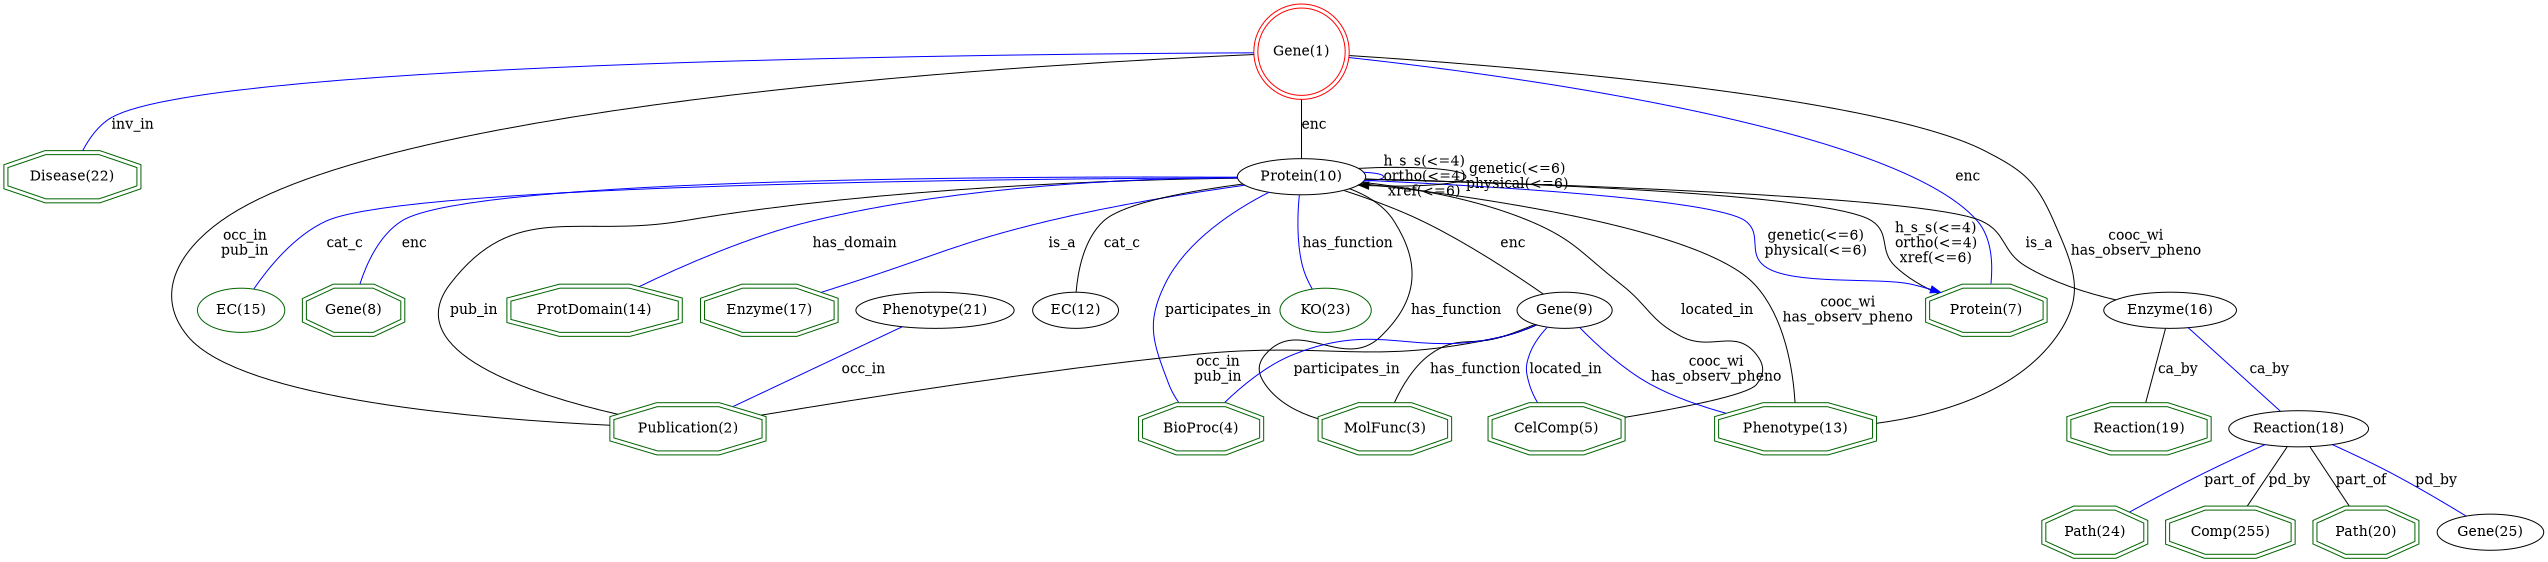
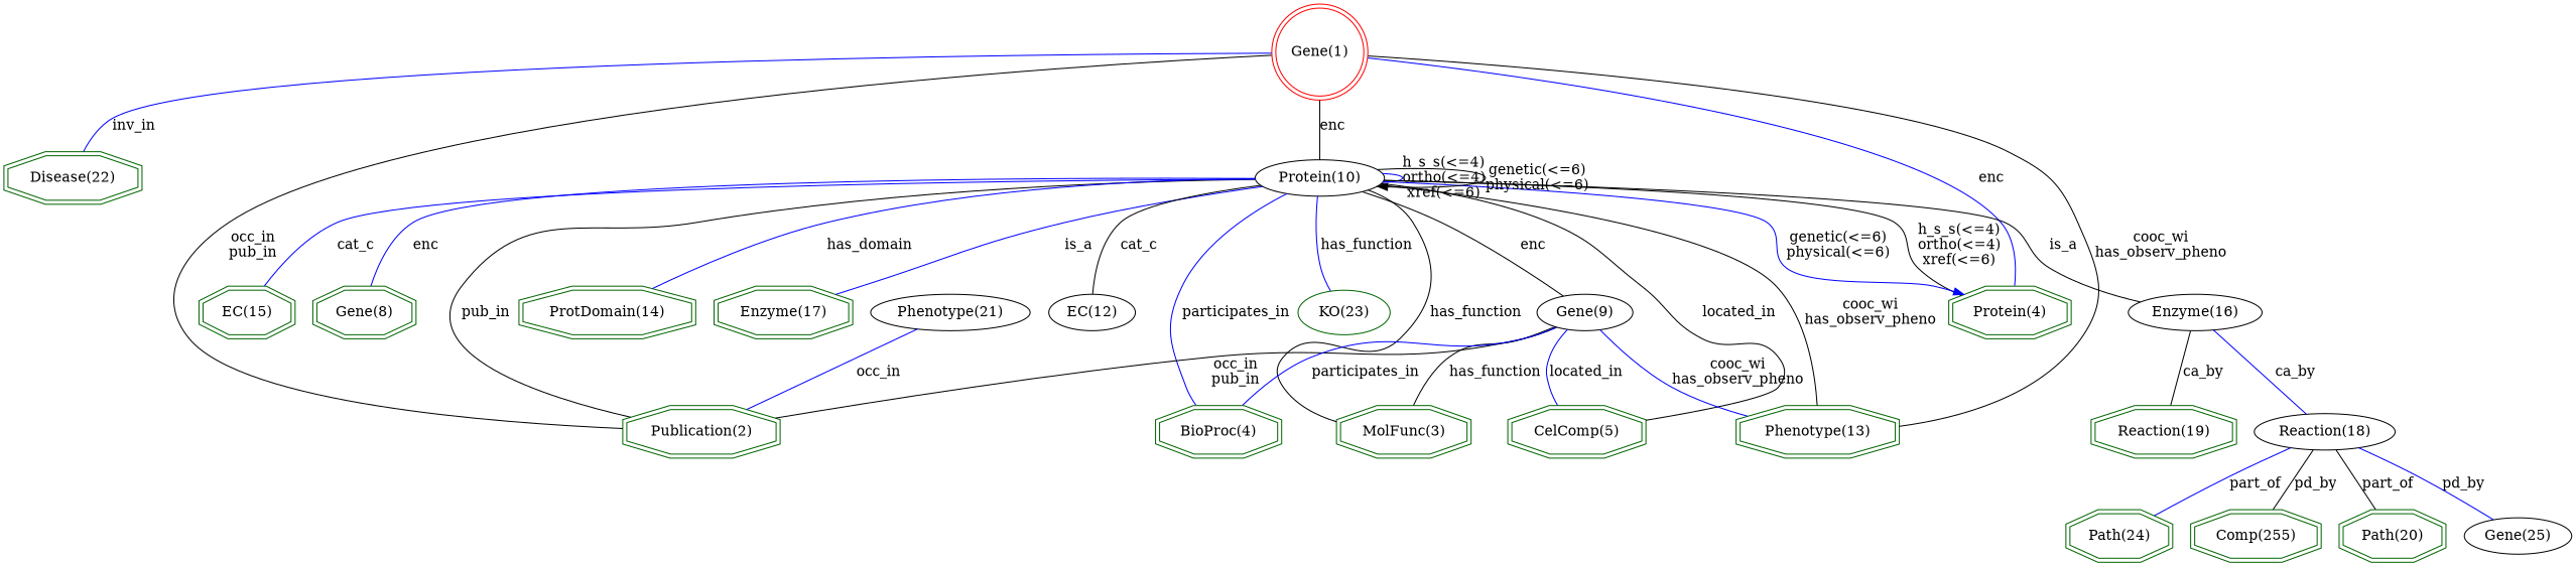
  digraph {
    rankdir=TB
    node [color=darkgreen shape=doubleoctagon]
    edge [arrowhead=none color=blue]
    "Path(24)" [height=0.61111 width=1.3422]
    "KO(23)" [height=0.61111 shape=ellipse width=1.2641]
    "Reaction(19)" [height=0.61111 width=1.8112]
    "MolFunc(3)" [height=0.61111 width=1.7331]
    "Disease(22)" [height=0.61111 width=1.694]
    "Comp(255)" [height=0.61111 width=1.6744]
    "Phenotype(13)" [height=0.61111 width=1.9871]
    "CelComp(5)" [height=0.61111 width=1.7721]
    "Publication(2)" [height=0.61111 width=1.948]
    "BioProc(4)" [height=0.61111 width=1.6158]
    "Gene(1)" [color=red height=1.2124 shape=doublecircle width=1.2124]
-   "Protein(7)" [height=0.61111 width=1.4986]
+   "Protein(7)" [height=0.61111 width=1.4986 label="Protein(4)"]
    "Protein(10)" [height=0.5 width=1.4082 color="" shape=""]
-   "EC(15)" [height=0.61111 shape=ellipse width=1.2054]
+   "EC(15)" [height=0.61111 width=1.2054]
    "Gene(8)" [height=0.61111 width=1.3031]
    "ProtDomain(14)" [height=0.61111 width=2.1825]
    "Enzyme(17)" [height=0.61111 width=1.7526]
    "Gene(9)" [height=0.5 width=1.1013 color="" shape=""]
    "EC(12)" [height=0.5 width=1.011 color="" shape=""]
    "Enzyme(16)" [height=0.5 width=1.5165 color="" shape=""]
    "Reaction(18)" [height=0.5 width=1.5707 color="" shape=""]
    "Path(20)" [height=0.61111 width=1.3422]
    n23 [height=0.5 label="Gene(25)" width=1.3179 color="" shape=""]
    "Phenotype(21)" [height=0.5 width=1.7332 color="" shape=""]
    "Gene(1)" -> "Disease(22)" [label=inv_in]
    "Gene(1)" -> "Phenotype(13)" [color=black label="cooc_wi\nhas_observ_pheno"]
    "Gene(1)" -> "Publication(2)" [color=black label="occ_in\npub_in"]
    "Gene(1)" -> "Protein(7)" [label=enc]
    "Gene(1)" -> "Protein(10)" [color=black label=enc]
    "Protein(10)" -> "KO(23)" [label=has_function]
    "Protein(10)" -> "MolFunc(3)" [color=black label=has_function]
    "Protein(10)" -> "Phenotype(13)" [color=black label="cooc_wi\nhas_observ_pheno"]
    "Protein(10)" -> "CelComp(5)" [color=black label=located_in]
    "Protein(10)" -> "Publication(2)" [color=black label=pub_in]
    "Protein(10)" -> "BioProc(4)" [label=participates_in]
    "Protein(10)" -> "Protein(7)" [color=black label="h_s_s(<=4)\northo(<=4)\nxref(<=6)"]
    "Protein(10)" -> "Protein(7)" [arrowhead=normal label="genetic(<=6)\nphysical(<=6)"]
    "Protein(10)" -> "Protein(10)" [label="h_s_s(<=4)\northo(<=4)\nxref(<=6)"]
    "Protein(10)" -> "Protein(10)" [arrowhead=normal color=black label="genetic(<=6)\nphysical(<=6)"]
    "Protein(10)" -> "EC(15)" [label=cat_c]
    "Protein(10)" -> "Gene(8)" [label=enc]
    "Protein(10)" -> "ProtDomain(14)" [label=has_domain]
    "Protein(10)" -> "Enzyme(17)" [label=is_a]
    "Protein(10)" -> "Gene(9)" [color=black label=enc]
    "Protein(10)" -> "EC(12)" [color=black label=cat_c]
    "Protein(10)" -> "Enzyme(16)" [color=black label=is_a]
    "Gene(9)" -> "MolFunc(3)" [color=black label=has_function]
    "Gene(9)" -> "Phenotype(13)" [label="cooc_wi\nhas_observ_pheno"]
    "Gene(9)" -> "CelComp(5)" [label=located_in]
    "Gene(9)" -> "Publication(2)" [color=black label="occ_in\npub_in"]
    "Gene(9)" -> "BioProc(4)" [label=participates_in]
    "Enzyme(16)" -> "Reaction(19)" [color=black label=ca_by]
    "Enzyme(16)" -> "Reaction(18)" [label=ca_by]
    "Reaction(18)" -> "Path(24)" [label=part_of]
    "Reaction(18)" -> "Comp(255)" [color=black label=pd_by]
    "Reaction(18)" -> "Path(20)" [color=black label=part_of]
    "Reaction(18)" -> n23 [label=pd_by]
    "Phenotype(21)" -> "Publication(2)" [label=occ_in]
  }
